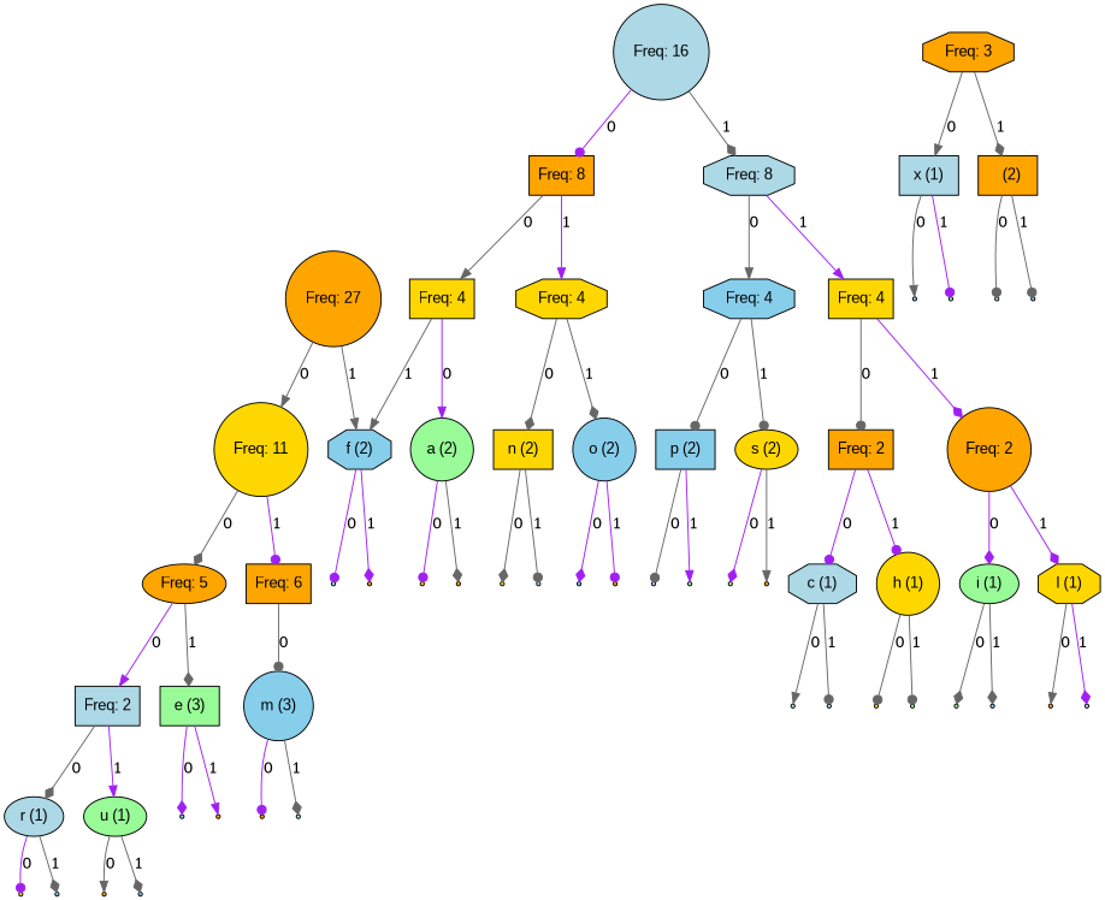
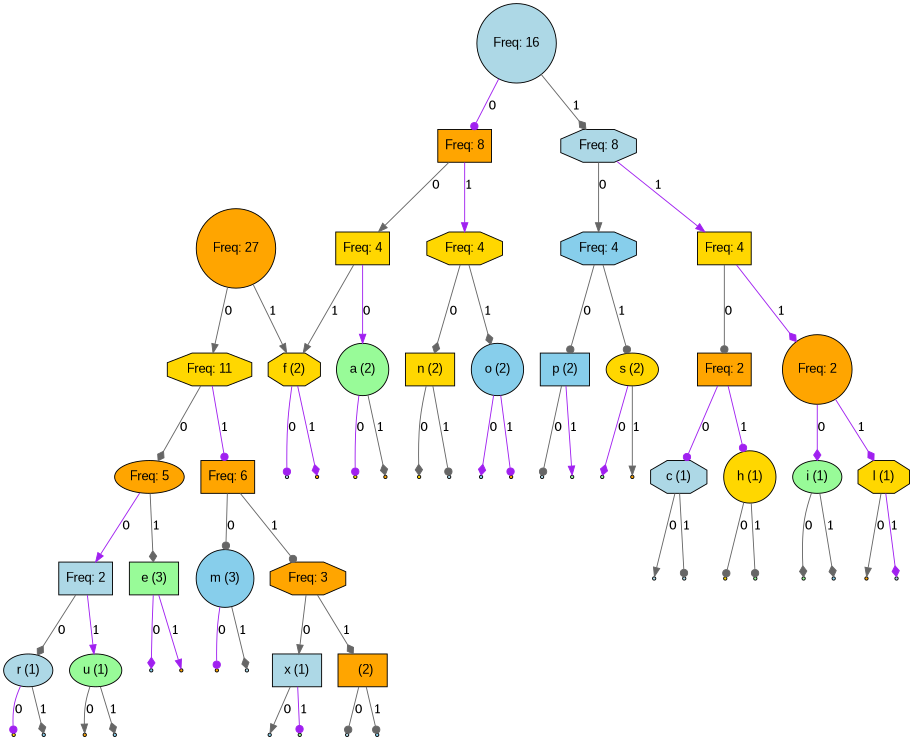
  digraph {
    node [fillcolor=orange fontname=Arial shape=point style=filled]
    edge [arrowhead=diamond color=gray40]
    n1 [label="Freq: 27" shape=circle]
-   n2 [fillcolor=gold label="Freq: 11" shape=circle]
-   n3 [fillcolor=skyblue label="f (2)" shape=octagon]
+   n2 [fillcolor=gold label="Freq: 11" shape=octagon]
+   n3 [fillcolor=gold label="f (2)" shape=octagon]
    n4 [label="Freq: 5" shape=ellipse]
    n5 [label="Freq: 6" shape=box]
    n6 [fillcolor=lightblue label="Freq: 16" shape=circle]
    n7 [label="Freq: 8" shape=box]
    n8 [fillcolor=lightblue label="Freq: 8" shape=octagon]
    n9 [fillcolor=lightblue label="Freq: 2" shape=box]
    n10 [fillcolor=palegreen label="e (3)" shape=box]
    n11 [fillcolor=skyblue label="m (3)" shape=circle]
    n12 [label="Freq: 3" shape=octagon]
    n13 [fillcolor=lightblue label="r (1)" shape=ellipse]
    n14 [fillcolor=palegreen label="u (1)" shape=ellipse]
    null4 [fillcolor=skyblue]
    null5
    null0 [fillcolor=gold]
    null1 [fillcolor=skyblue]
    null2
    null3 [fillcolor=skyblue]
    null6
    null7 [fillcolor=lightblue]
    n23 [fillcolor=lightblue label="x (1)" shape=box]
    n24 [label="  (2)" shape=box]
    null8 [fillcolor=skyblue]
    null9 [fillcolor=palegreen]
    null10 [fillcolor=lightblue]
    null11 [fillcolor=skyblue]
    n29 [fillcolor=gold label="Freq: 4" shape=box]
    n30 [fillcolor=gold label="Freq: 4" shape=octagon]
    n31 [fillcolor=skyblue label="Freq: 4" shape=octagon]
    n32 [fillcolor=gold label="Freq: 4" shape=box]
    n33 [fillcolor=palegreen label="a (2)" shape=circle]
    n34 [fillcolor=gold label="n (2)" shape=box]
    n35 [fillcolor=skyblue label="o (2)" shape=circle]
    null12 [fillcolor=gold]
    null13
    null14 [fillcolor=lightblue]
    null15
    null16 [fillcolor=gold]
    null17 [fillcolor=lightblue]
    null18 [fillcolor=skyblue]
    null19
    n44 [fillcolor=skyblue label="p (2)" shape=box]
    n45 [fillcolor=gold label="s (2)" shape=ellipse]
    n46 [label="Freq: 2" shape=box]
    n47 [label="Freq: 2" shape=circle]
    null20 [fillcolor=lightblue]
    null21 [fillcolor=palegreen]
    null22 [fillcolor=palegreen]
    null23
    n52 [fillcolor=lightblue label="c (1)" shape=octagon]
    n53 [fillcolor=gold label="h (1)" shape=circle]
    n54 [fillcolor=palegreen label="i (1)" shape=ellipse]
    n55 [fillcolor=gold label="l (1)" shape=octagon]
    null24 [fillcolor=lightblue]
    null25 [fillcolor=lightblue]
    null26 [fillcolor=gold]
    null27 [fillcolor=palegreen]
    null28 [fillcolor=palegreen]
    null29 [fillcolor=skyblue]
    null30
    null31 [fillcolor=lightblue]
    n1 -> n2 [arrowhead=normal label=0]
    n1 -> n3 [arrowhead=normal label=1]
    n2 -> n4 [label=0]
    n2 -> n5 [arrowhead=dot color=purple label=1]
    n3 -> null14 [arrowhead=dot color=purple label=0]
    n3 -> null15 [color=purple label=1]
    n4 -> n9 [arrowhead=normal color=purple label=0]
    n4 -> n10 [label=1]
    n5 -> n11 [arrowhead=dot label=0]
+   n5 -> n12 [arrowhead=dot label=1]
    n6 -> n7 [arrowhead=dot color=purple label=0]
    n6 -> n8 [label=1]
    n7 -> n29 [arrowhead=normal label=0]
    n7 -> n30 [arrowhead=normal color=purple label=1]
    n8 -> n31 [arrowhead=normal label=0]
    n8 -> n32 [arrowhead=normal color=purple label=1]
    n9 -> n13 [label=0]
    n9 -> n14 [arrowhead=normal color=purple label=1]
    n10 -> null4 [color=purple label=0]
    n10 -> null5 [arrowhead=normal color=purple label=1]
    n11 -> null6 [arrowhead=dot color=purple label=0]
    n11 -> null7 [label=1]
    n12 -> n23 [arrowhead=normal label=0]
    n12 -> n24 [label=1]
    n13 -> null0 [arrowhead=dot color=purple label=0]
    n13 -> null1 [label=1]
    n14 -> null2 [arrowhead=normal label=0]
    n14 -> null3 [label=1]
    n23 -> null8 [arrowhead=normal label=0]
    n23 -> null9 [arrowhead=dot color=purple label=1]
    n24 -> null10 [arrowhead=dot label=0]
    n24 -> null11 [arrowhead=dot label=1]
    n29 -> n3 [arrowhead=normal label=1]
    n29 -> n33 [arrowhead=normal color=purple label=0]
    n30 -> n34 [label=0]
    n30 -> n35 [label=1]
    n31 -> n44 [arrowhead=dot label=0]
    n31 -> n45 [arrowhead=dot label=1]
    n32 -> n46 [arrowhead=dot label=0]
    n32 -> n47 [color=purple label=1]
    n33 -> null12 [arrowhead=dot color=purple label=0]
    n33 -> null13 [label=1]
    n34 -> null16 [label=0]
    n34 -> null17 [arrowhead=dot label=1]
    n35 -> null18 [color=purple label=0]
    n35 -> null19 [arrowhead=dot color=purple label=1]
    n44 -> null20 [arrowhead=dot label=0]
    n44 -> null21 [arrowhead=normal color=purple label=1]
    n45 -> null22 [color=purple label=0]
    n45 -> null23 [arrowhead=normal label=1]
    n46 -> n52 [arrowhead=dot color=purple label=0]
    n46 -> n53 [arrowhead=dot color=purple label=1]
    n47 -> n54 [color=purple label=0]
    n47 -> n55 [color=purple label=1]
    n52 -> null24 [arrowhead=normal label=0]
    n52 -> null25 [arrowhead=dot label=1]
    n53 -> null26 [arrowhead=dot label=0]
    n53 -> null27 [arrowhead=dot label=1]
    n54 -> null28 [label=0]
    n54 -> null29 [label=1]
    n55 -> null30 [arrowhead=normal label=0]
    n55 -> null31 [color=purple label=1]
  }
